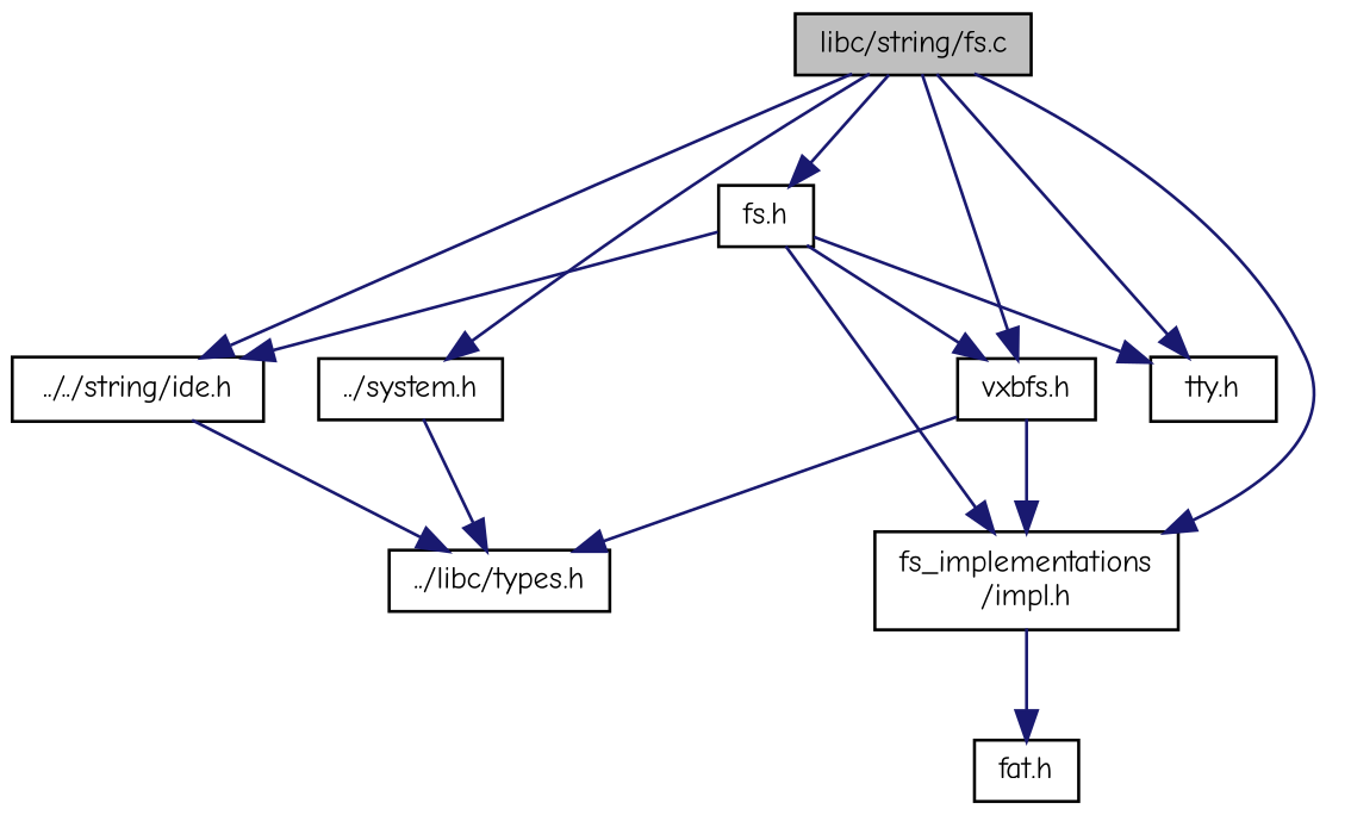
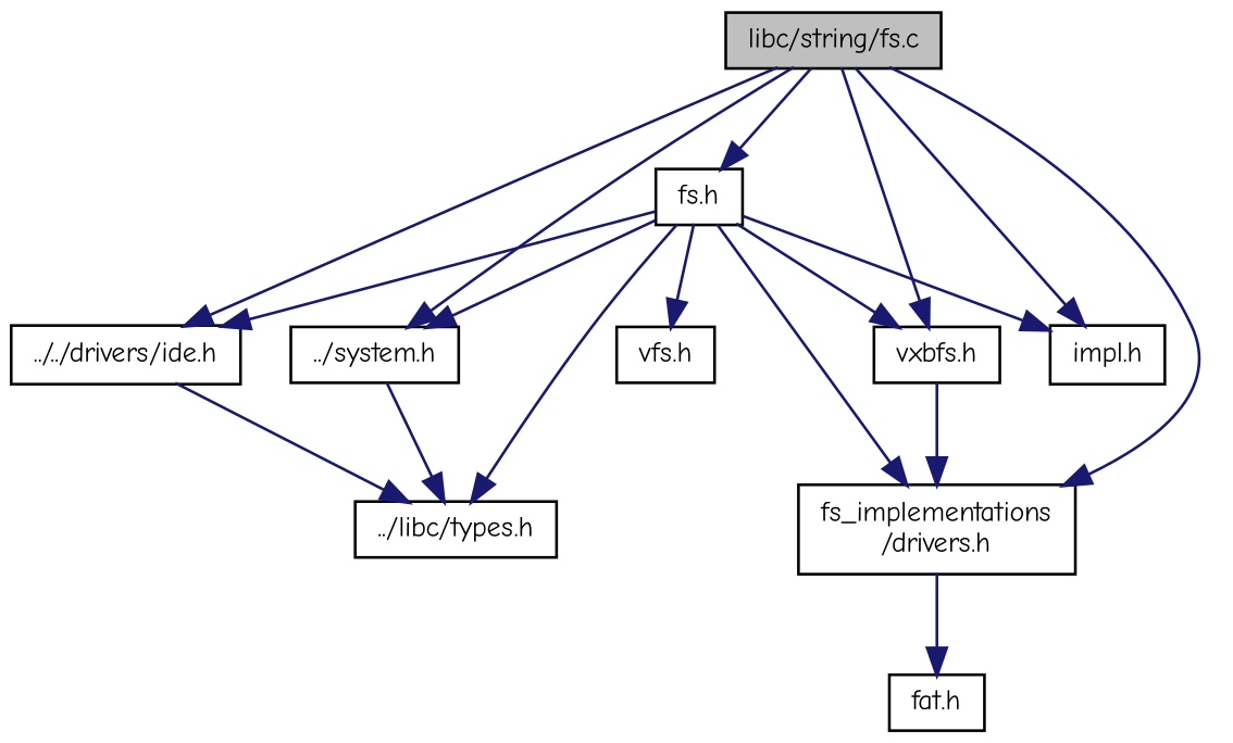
  digraph {
    fontname="Comic Neue"
    node [color=black fillcolor=white fontname="Comic Neue" fontsize=10 shape=record style=filled]
    edge [color=midnightblue fontname="Comic Neue" fontsize=10 labelfontname=Helvetica labelfontsize=10 style=solid]
    n1 [fillcolor=grey75 fontcolor=black height=0.2 label="libc/string/fs.c" width=0.4]
    n2 [height=0.2 label="fs.h" width=0.4]
-   n3 [height=0.2 label="../../string/ide.h" width=0.4]
+   n3 [height=0.2 label="../../drivers/ide.h" width=0.4]
    n4 [height=0.2 label="../system.h" width=0.4]
-   n5 [height=0.2 label="tty.h" width=0.4]
+   n5 [height=0.2 label="impl.h" width=0.4]
    n6 [height=0.2 label="vxbfs.h" width=0.4]
-   n7 [height=0.2 label="fs_implementations\l/impl.h" width=0.4]
+   n7 [height=0.2 label="fs_implementations\l/drivers.h" width=0.4]
+   n8 [height=0.2 label="vfs.h" width=0.4]
    n9 [height=0.2 label="../libc/types.h" width=0.4]
    n10 [height=0.2 label="fat.h" width=0.4]
    n1 -> n2
    n1 -> n3
    n1 -> n4
    n1 -> n5
    n1 -> n6
    n1 -> n7
    n2 -> n3
+   n2 -> n4
    n2 -> n5
    n2 -> n6
    n2 -> n7
+   n2 -> n8
    n3 -> n9
    n4 -> n9
    n6 -> n7
-   n6 -> n9
+   n2 -> n9
    n7 -> n10
  }
